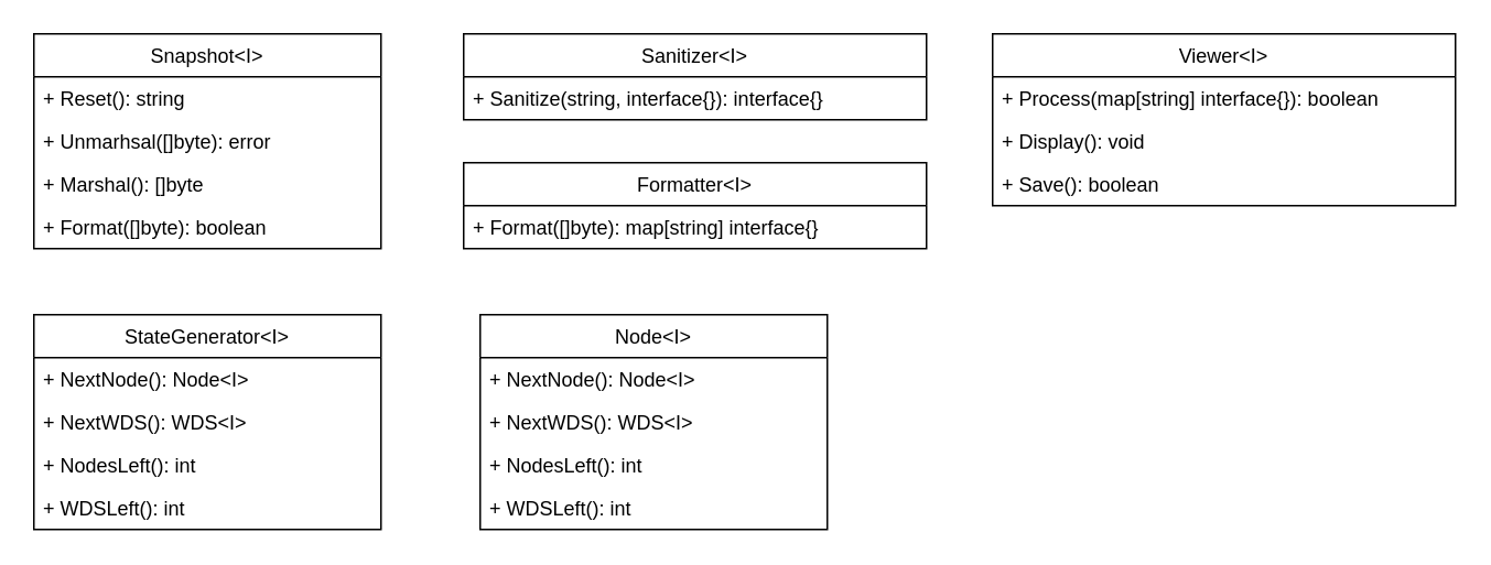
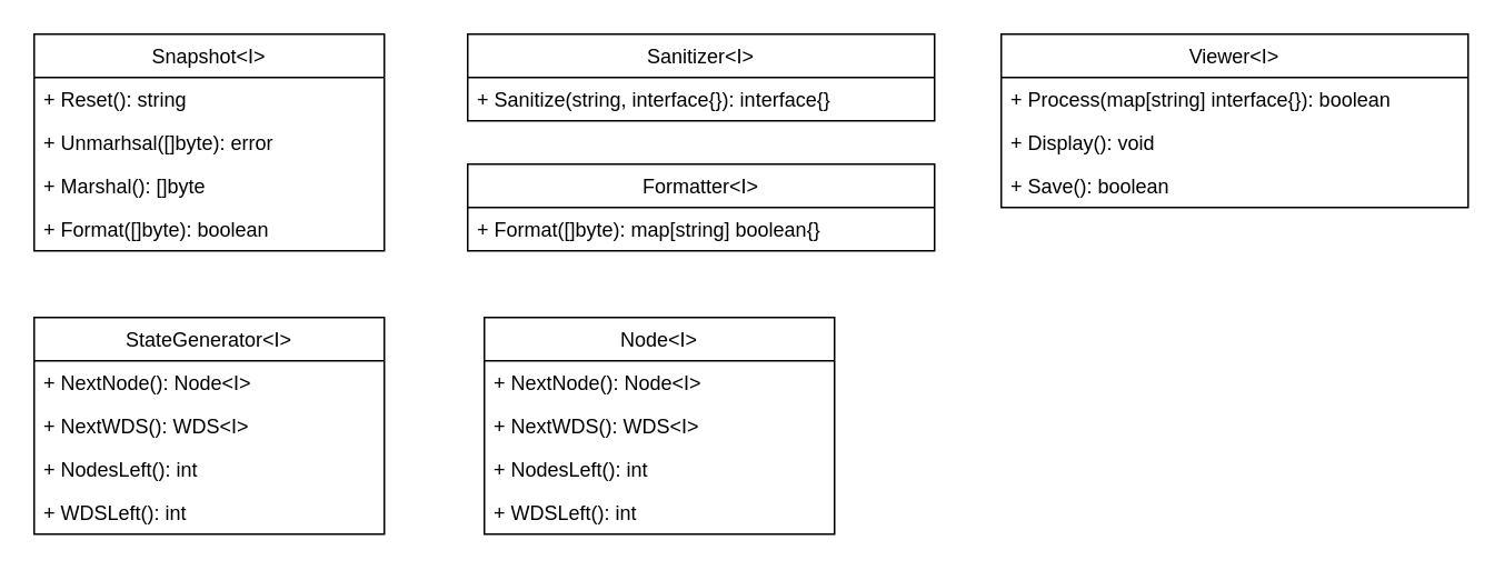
  <mxCell id="0" />
  <mxCell id="1" parent="0" />
  <mxCell id="2" value="Snapshot&lt;I&gt;" style="swimlane;fontStyle=0;childLayout=stackLayout;horizontal=1;startSize=26;fillColor=none;horizontalStack=0;resizeParent=1;resizeParentMax=0;resizeLast=0;collapsible=1;marginBottom=0;" vertex="1" parent="1"><mxGeometry x="20" y="20" width="210" height="130" as="geometry" /></mxCell>
  <mxCell id="3" value="+ Reset(): string" style="text;strokeColor=none;fillColor=none;align=left;verticalAlign=top;spacingLeft=4;spacingRight=4;overflow=hidden;rotatable=0;points=[[0,0.5],[1,0.5]];portConstraint=eastwest;" vertex="1" parent="2"><mxGeometry y="26" width="210" height="26" as="geometry" /></mxCell>
  <mxCell id="4" value="+ Unmarhsal([]byte): error" style="text;strokeColor=none;fillColor=none;align=left;verticalAlign=top;spacingLeft=4;spacingRight=4;overflow=hidden;rotatable=0;points=[[0,0.5],[1,0.5]];portConstraint=eastwest;" vertex="1" parent="2"><mxGeometry y="52" width="210" height="26" as="geometry" /></mxCell>
  <mxCell id="5" value="+ Marshal(): []byte&#10;" style="text;strokeColor=none;fillColor=none;align=left;verticalAlign=top;spacingLeft=4;spacingRight=4;overflow=hidden;rotatable=0;points=[[0,0.5],[1,0.5]];portConstraint=eastwest;" vertex="1" parent="2"><mxGeometry y="78" width="210" height="26" as="geometry" /></mxCell>
  <mxCell id="6" value="+ Format([]byte): boolean" style="text;strokeColor=none;fillColor=none;align=left;verticalAlign=top;spacingLeft=4;spacingRight=4;overflow=hidden;rotatable=0;points=[[0,0.5],[1,0.5]];portConstraint=eastwest;" vertex="1" parent="2"><mxGeometry y="104" width="210" height="26" as="geometry" /></mxCell>
  <mxCell id="7" value="Sanitizer&lt;I&gt;" style="swimlane;fontStyle=0;childLayout=stackLayout;horizontal=1;startSize=26;fillColor=none;horizontalStack=0;resizeParent=1;resizeParentMax=0;resizeLast=0;collapsible=1;marginBottom=0;" vertex="1" parent="1"><mxGeometry x="280" y="20" width="280" height="52" as="geometry" /></mxCell>
  <mxCell id="8" value="+ Sanitize(string, interface{}): interface{}" style="text;strokeColor=none;fillColor=none;align=left;verticalAlign=top;spacingLeft=4;spacingRight=4;overflow=hidden;rotatable=0;points=[[0,0.5],[1,0.5]];portConstraint=eastwest;" vertex="1" parent="7"><mxGeometry y="26" width="280" height="26" as="geometry" /></mxCell>
  <mxCell id="9" value="StateGenerator&lt;I&gt;" style="swimlane;fontStyle=0;childLayout=stackLayout;horizontal=1;startSize=26;fillColor=none;horizontalStack=0;resizeParent=1;resizeParentMax=0;resizeLast=0;collapsible=1;marginBottom=0;" vertex="1" parent="1"><mxGeometry x="20" y="190" width="210" height="130" as="geometry" /></mxCell>
  <mxCell id="10" value="+ NextNode(): Node&lt;I&gt;" style="text;strokeColor=none;fillColor=none;align=left;verticalAlign=top;spacingLeft=4;spacingRight=4;overflow=hidden;rotatable=0;points=[[0,0.5],[1,0.5]];portConstraint=eastwest;" vertex="1" parent="9"><mxGeometry y="26" width="210" height="26" as="geometry" /></mxCell>
  <mxCell id="11" value="+ NextWDS(): WDS&lt;I&gt;" style="text;strokeColor=none;fillColor=none;align=left;verticalAlign=top;spacingLeft=4;spacingRight=4;overflow=hidden;rotatable=0;points=[[0,0.5],[1,0.5]];portConstraint=eastwest;" vertex="1" parent="9"><mxGeometry y="52" width="210" height="26" as="geometry" /></mxCell>
  <mxCell id="12" value="+ NodesLeft(): int" style="text;strokeColor=none;fillColor=none;align=left;verticalAlign=top;spacingLeft=4;spacingRight=4;overflow=hidden;rotatable=0;points=[[0,0.5],[1,0.5]];portConstraint=eastwest;" vertex="1" parent="9"><mxGeometry y="78" width="210" height="26" as="geometry" /></mxCell>
  <mxCell id="13" value="+ WDSLeft(): int" style="text;strokeColor=none;fillColor=none;align=left;verticalAlign=top;spacingLeft=4;spacingRight=4;overflow=hidden;rotatable=0;points=[[0,0.5],[1,0.5]];portConstraint=eastwest;" vertex="1" parent="9"><mxGeometry y="104" width="210" height="26" as="geometry" /></mxCell>
  <mxCell id="14" value="Formatter&lt;I&gt;" style="swimlane;fontStyle=0;childLayout=stackLayout;horizontal=1;startSize=26;fillColor=none;horizontalStack=0;resizeParent=1;resizeParentMax=0;resizeLast=0;collapsible=1;marginBottom=0;" vertex="1" parent="1"><mxGeometry x="280" y="98" width="280" height="52" as="geometry" /></mxCell>
- <mxCell id="15" value="+ Format([]byte): map[string] interface{}" style="text;strokeColor=none;fillColor=none;align=left;verticalAlign=top;spacingLeft=4;spacingRight=4;overflow=hidden;rotatable=0;points=[[0,0.5],[1,0.5]];portConstraint=eastwest;" vertex="1" parent="14"><mxGeometry y="26" width="280" height="26" as="geometry" /></mxCell>
+ <mxCell id="15" value="+ Format([]byte): map[string] boolean{}" style="text;strokeColor=none;fillColor=none;align=left;verticalAlign=top;spacingLeft=4;spacingRight=4;overflow=hidden;rotatable=0;points=[[0,0.5],[1,0.5]];portConstraint=eastwest;" vertex="1" parent="14"><mxGeometry y="26" width="280" height="26" as="geometry" /></mxCell>
  <mxCell id="16" value="Viewer&lt;I&gt;" style="swimlane;fontStyle=0;childLayout=stackLayout;horizontal=1;startSize=26;fillColor=none;horizontalStack=0;resizeParent=1;resizeParentMax=0;resizeLast=0;collapsible=1;marginBottom=0;" vertex="1" parent="1"><mxGeometry x="600" y="20" width="280" height="104" as="geometry" /></mxCell>
  <mxCell id="17" value="+ Process(map[string] interface{}): boolean" style="text;strokeColor=none;fillColor=none;align=left;verticalAlign=top;spacingLeft=4;spacingRight=4;overflow=hidden;rotatable=0;points=[[0,0.5],[1,0.5]];portConstraint=eastwest;" vertex="1" parent="16"><mxGeometry y="26" width="280" height="26" as="geometry" /></mxCell>
  <mxCell id="18" value="+ Display(): void" style="text;strokeColor=none;fillColor=none;align=left;verticalAlign=top;spacingLeft=4;spacingRight=4;overflow=hidden;rotatable=0;points=[[0,0.5],[1,0.5]];portConstraint=eastwest;" vertex="1" parent="16"><mxGeometry y="52" width="280" height="26" as="geometry" /></mxCell>
  <mxCell id="19" value="+ Save(): boolean&#10;" style="text;strokeColor=none;fillColor=none;align=left;verticalAlign=top;spacingLeft=4;spacingRight=4;overflow=hidden;rotatable=0;points=[[0,0.5],[1,0.5]];portConstraint=eastwest;" vertex="1" parent="16"><mxGeometry y="78" width="280" height="26" as="geometry" /></mxCell>
  <mxCell id="20" value="Node&lt;I&gt;" style="swimlane;fontStyle=0;childLayout=stackLayout;horizontal=1;startSize=26;fillColor=none;horizontalStack=0;resizeParent=1;resizeParentMax=0;resizeLast=0;collapsible=1;marginBottom=0;" vertex="1" parent="1"><mxGeometry x="290" y="190" width="210" height="130" as="geometry" /></mxCell>
  <mxCell id="21" value="+ NextNode(): Node&lt;I&gt;" style="text;strokeColor=none;fillColor=none;align=left;verticalAlign=top;spacingLeft=4;spacingRight=4;overflow=hidden;rotatable=0;points=[[0,0.5],[1,0.5]];portConstraint=eastwest;" vertex="1" parent="20"><mxGeometry y="26" width="210" height="26" as="geometry" /></mxCell>
  <mxCell id="22" value="+ NextWDS(): WDS&lt;I&gt;" style="text;strokeColor=none;fillColor=none;align=left;verticalAlign=top;spacingLeft=4;spacingRight=4;overflow=hidden;rotatable=0;points=[[0,0.5],[1,0.5]];portConstraint=eastwest;" vertex="1" parent="20"><mxGeometry y="52" width="210" height="26" as="geometry" /></mxCell>
  <mxCell id="23" value="+ NodesLeft(): int" style="text;strokeColor=none;fillColor=none;align=left;verticalAlign=top;spacingLeft=4;spacingRight=4;overflow=hidden;rotatable=0;points=[[0,0.5],[1,0.5]];portConstraint=eastwest;" vertex="1" parent="20"><mxGeometry y="78" width="210" height="26" as="geometry" /></mxCell>
  <mxCell id="24" value="+ WDSLeft(): int" style="text;strokeColor=none;fillColor=none;align=left;verticalAlign=top;spacingLeft=4;spacingRight=4;overflow=hidden;rotatable=0;points=[[0,0.5],[1,0.5]];portConstraint=eastwest;" vertex="1" parent="20"><mxGeometry y="104" width="210" height="26" as="geometry" /></mxCell>
